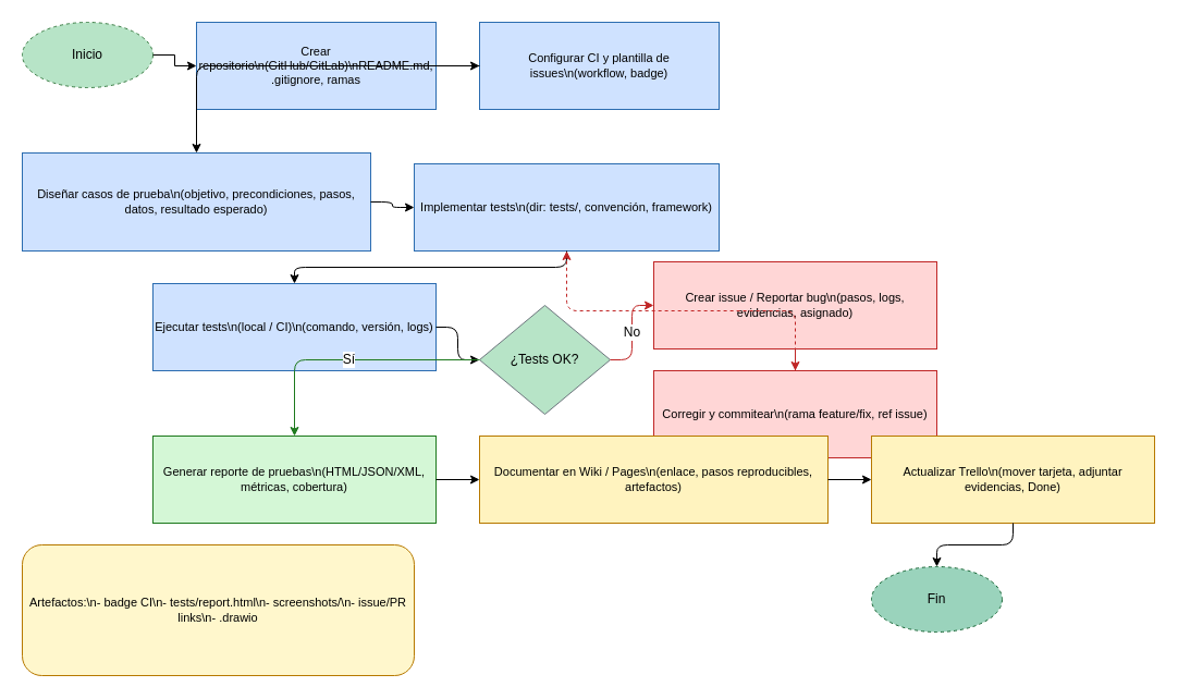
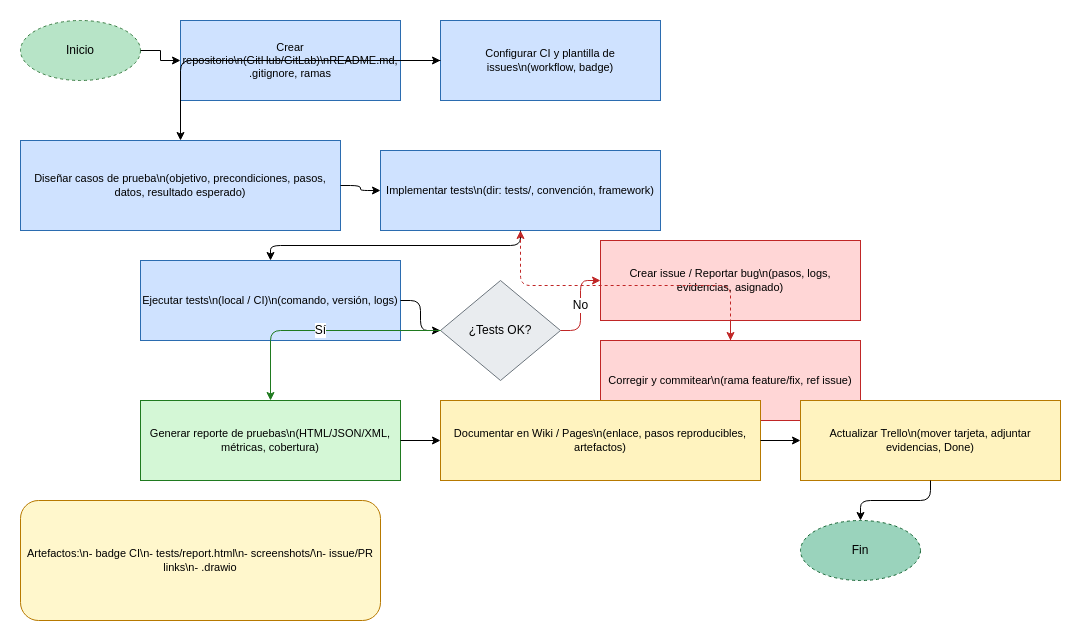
  <mxCell id="0" />
  <mxCell id="1" parent="0" />
  <mxCell id="2" value="Inicio" style="ellipse;whiteSpace=wrap;html=1;fillColor=#b7e4c7;strokeColor=#3a7d44;fontSize=12;dashed=1;" vertex="1" parent="1"><mxGeometry x="20" y="20" width="120" height="60" as="geometry" /></mxCell>
  <mxCell id="3" value="Crear repositorio\n(GitHub/GitLab)\nREADME.md, .gitignore, ramas" style="rounded=0;whiteSpace=wrap;html=1;fillColor=#cfe2ff;strokeColor=#2b6cb0;fontSize=11" vertex="1" parent="1"><mxGeometry x="180" y="20" width="220" height="80" as="geometry" /></mxCell>
  <mxCell id="4" value="Configurar CI y plantilla de issues\n(workflow, badge)" style="rounded=0;whiteSpace=wrap;html=1;fillColor=#cfe2ff;strokeColor=#2b6cb0;fontSize=11" vertex="1" parent="1"><mxGeometry x="440" y="20" width="220" height="80" as="geometry" /></mxCell>
  <mxCell id="5" value="Diseñar casos de prueba\n(objetivo, precondiciones, pasos, datos, resultado esperado)" style="rounded=0;whiteSpace=wrap;html=1;fillColor=#cfe2ff;strokeColor=#2b6cb0;fontSize=11" vertex="1" parent="1"><mxGeometry x="20" y="140" width="320" height="90" as="geometry" /></mxCell>
  <mxCell id="6" value="Implementar tests\n(dir: tests/, convención, framework)" style="rounded=0;whiteSpace=wrap;html=1;fillColor=#cfe2ff;strokeColor=#2b6cb0;fontSize=11" vertex="1" parent="1"><mxGeometry x="380" y="150" width="280" height="80" as="geometry" /></mxCell>
  <mxCell id="7" value="Ejecutar tests\n(local / CI)\n(comando, versión, logs)" style="rounded=0;whiteSpace=wrap;html=1;fillColor=#cfe2ff;strokeColor=#2b6cb0;fontSize=11" vertex="1" parent="1"><mxGeometry x="140" y="260" width="260" height="80" as="geometry" /></mxCell>
- <mxCell id="8" value="¿Tests OK?" style="rhombus;whiteSpace=wrap;html=1;fillColor=#b7e4c7;strokeColor=#6c757d;fontSize=12;" vertex="1" parent="1"><mxGeometry x="440" y="280" width="120" height="100" as="geometry" /></mxCell>
+ <mxCell id="8" value="¿Tests OK?" style="rhombus;whiteSpace=wrap;html=1;fillColor=#e9ecef;strokeColor=#6c757d;fontSize=12" vertex="1" parent="1"><mxGeometry x="440" y="280" width="120" height="100" as="geometry" /></mxCell>
  <mxCell id="9" value="Crear issue / Reportar bug\n(pasos, logs, evidencias, asignado)" style="rounded=0;whiteSpace=wrap;html=1;fillColor=#ffd6d6;strokeColor=#c02626;fontSize=11" vertex="1" parent="1"><mxGeometry x="600" y="240" width="260" height="80" as="geometry" /></mxCell>
  <mxCell id="10" value="Corregir y commitear\n(rama feature/fix, ref issue)" style="rounded=0;whiteSpace=wrap;html=1;fillColor=#ffd6d6;strokeColor=#c02626;fontSize=11" vertex="1" parent="1"><mxGeometry x="600" y="340" width="260" height="80" as="geometry" /></mxCell>
  <mxCell id="11" value="Generar reporte de pruebas\n(HTML/JSON/XML, métricas, cobertura)" style="rounded=0;whiteSpace=wrap;html=1;fillColor=#d4f7d6;strokeColor=#1f7a1f;fontSize=11" vertex="1" parent="1"><mxGeometry x="140" y="400" width="260" height="80" as="geometry" /></mxCell>
  <mxCell id="12" value="Documentar en Wiki / Pages\n(enlace, pasos reproducibles, artefactos)" style="rounded=0;whiteSpace=wrap;html=1;fillColor=#fff3bf;strokeColor=#b77900;fontSize=11" vertex="1" parent="1"><mxGeometry x="440" y="400" width="320" height="80" as="geometry" /></mxCell>
  <mxCell id="13" value="Actualizar Trello\n(mover tarjeta, adjuntar evidencias, Done)" style="rounded=0;whiteSpace=wrap;html=1;fillColor=#fff3bf;strokeColor=#b77900;fontSize=11" vertex="1" parent="1"><mxGeometry x="800" y="400" width="260" height="80" as="geometry" /></mxCell>
  <mxCell id="14" value="Fin" style="ellipse;whiteSpace=wrap;html=1;fillColor=#9ad3bc;strokeColor=#166534;fontSize=12;dashed=1;" vertex="1" parent="1"><mxGeometry x="800" y="520" width="120" height="60" as="geometry" /></mxCell>
  <mxCell id="15" value="Artefactos:\n- badge CI\n- tests/report.html\n- screenshots/\n- issue/PR links\n- .drawio" style="rounded=1;whiteSpace=wrap;html=1;fillColor=#fff7cc;strokeColor=#b77900;fontSize=11" vertex="1" parent="1"><mxGeometry x="20" y="500" width="360" height="120" as="geometry" /></mxCell>
  <mxCell id="16" style="edgeStyle=orthogonalEdgeStyle;rounded=0;orthogonalLoop=1;jettySize=auto;html=1;strokeColor=#000000" edge="1" parent="1" source="2" target="3"><mxGeometry relative="1" as="geometry" /></mxCell>
  <mxCell id="17" style="edgeStyle=orthogonalEdgeStyle;html=1;strokeColor=#000000" edge="1" parent="1" source="3" target="4"><mxGeometry relative="1" as="geometry" /></mxCell>
  <mxCell id="18" style="edgeStyle=orthogonalEdgeStyle;html=1;strokeColor=#000000" edge="1" parent="1" source="4" target="5"><mxGeometry relative="1" as="geometry" /></mxCell>
  <mxCell id="19" style="edgeStyle=orthogonalEdgeStyle;html=1;strokeColor=#000000" edge="1" parent="1" source="5" target="6"><mxGeometry relative="1" as="geometry" /></mxCell>
  <mxCell id="20" style="edgeStyle=orthogonalEdgeStyle;html=1;strokeColor=#000000" edge="1" parent="1" source="6" target="7"><mxGeometry relative="1" as="geometry" /></mxCell>
  <mxCell id="21" style="edgeStyle=orthogonalEdgeStyle;html=1;strokeColor=#000000" edge="1" parent="1" source="7" target="8"><mxGeometry relative="1" as="geometry" /></mxCell>
  <mxCell id="22" value="No" style="edgeStyle=orthogonalEdgeStyle;html=1;strokeColor=#c02626;fontSize=12" edge="1" parent="1" source="8" target="9"><mxGeometry relative="1" as="geometry" /></mxCell>
  <mxCell id="23" style="edgeStyle=orthogonalEdgeStyle;html=1;strokeColor=#c02626" edge="1" parent="1" source="9" target="10"><mxGeometry relative="1" as="geometry" /></mxCell>
  <mxCell id="24" style="edgeStyle=orthogonalEdgeStyle;dashed=1;html=1;strokeColor=#c02626" edge="1" parent="1" source="10" target="6"><mxGeometry relative="1" as="geometry" /></mxCell>
  <mxCell id="25" value="Sí" style="edgeStyle=orthogonalEdgeStyle;html=1;strokeColor=#1f7a1f;fontSize=12" edge="1" parent="1" source="8" target="11"><mxGeometry relative="1" as="geometry" /></mxCell>
  <mxCell id="26" style="edgeStyle=orthogonalEdgeStyle;html=1;strokeColor=#000000" edge="1" parent="1" source="11" target="12"><mxGeometry relative="1" as="geometry" /></mxCell>
  <mxCell id="27" style="edgeStyle=orthogonalEdgeStyle;html=1;strokeColor=#000000" edge="1" parent="1" source="12" target="13"><mxGeometry relative="1" as="geometry" /></mxCell>
  <mxCell id="28" style="edgeStyle=orthogonalEdgeStyle;html=1;strokeColor=#000000" edge="1" parent="1" source="13" target="14"><mxGeometry relative="1" as="geometry" /></mxCell>
